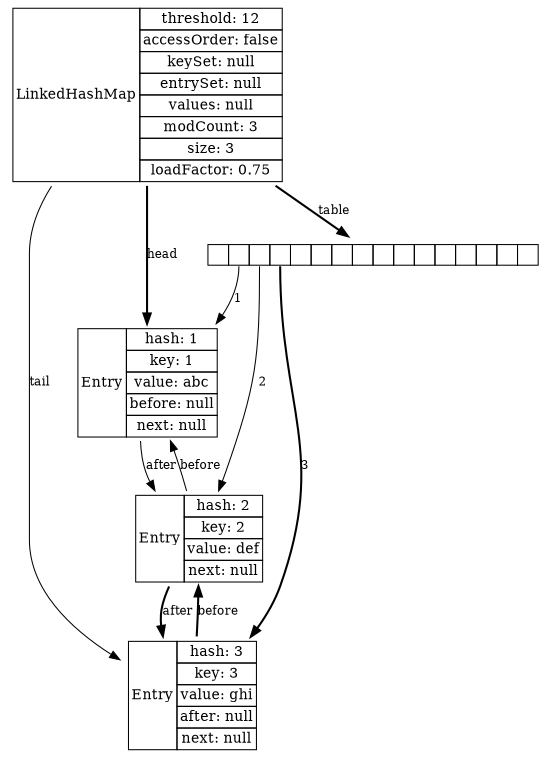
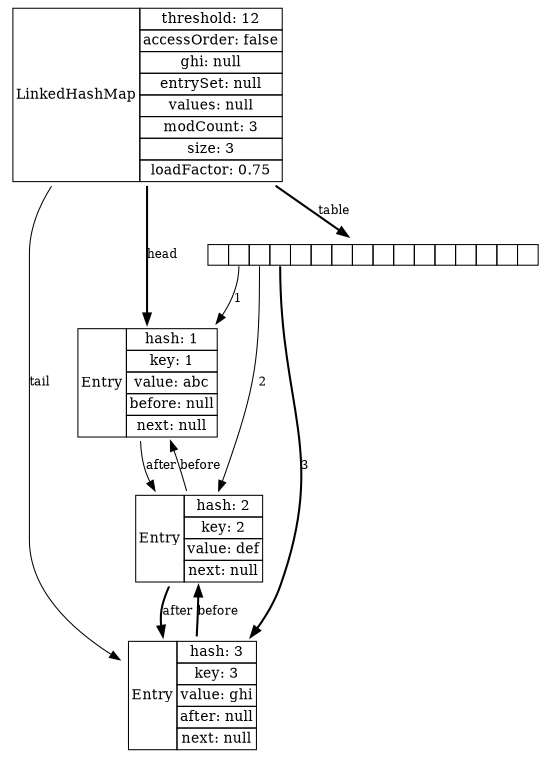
  digraph {
    rankdir=TB
    node [shape=plaintext]
    edge [fontsize=12 style=bold]
-   n1 [label=< 		<table border='0' cellborder='1' cellspacing='0'> 			<tr> 				<td rowspan='9'>LinkedHashMap</td> 			</tr> 			<tr> 				<td>threshold: 12</td> 			</tr> 			<tr> 				<td>accessOrder: false</td> 			</tr> 			<tr> 				<td>keySet: null</td> 			</tr> 			<tr> 				<td>entrySet: null</td> 			</tr> 			<tr> 				<td>values: null</td> 			</tr> 			<tr> 				<td>modCount: 3</td> 			</tr> 			<tr> 				<td>size: 3</td> 			</tr> 			<tr> 				<td>loadFactor: 0.75</td> 			</tr> 		</table> 	>]
+   n1 [label=< 		<table border='0' cellborder='1' cellspacing='0'> 			<tr> 				<td rowspan='9'>LinkedHashMap</td> 			</tr> 			<tr> 				<td>threshold: 12</td> 			</tr> 			<tr> 				<td>accessOrder: false</td> 			</tr> 			<tr> 				<td>ghi: null</td> 			</tr> 			<tr> 				<td>entrySet: null</td> 			</tr> 			<tr> 				<td>values: null</td> 			</tr> 			<tr> 				<td>modCount: 3</td> 			</tr> 			<tr> 				<td>size: 3</td> 			</tr> 			<tr> 				<td>loadFactor: 0.75</td> 			</tr> 		</table> 	>]
    n2 [label=< 		<table border='0' cellborder='1' cellspacing='0'> 			<tr> 				<td rowspan='6'>Entry</td> 			</tr> 			<tr> 				<td>hash: 1</td> 			</tr> 			<tr> 				<td>key: 1</td> 			</tr> 			<tr> 				<td>value: abc</td> 			</tr> 			<tr> 				<td>before: null</td> 			</tr> 			<tr> 				<td>next: null</td> 			</tr> 		</table> 	>]
    n3 [label=< 		<table border='0' cellborder='1' cellspacing='0'> 			<tr> 				<td rowspan='6'>Entry</td> 			</tr> 			<tr> 				<td>hash: 3</td> 			</tr> 			<tr> 				<td>key: 3</td> 			</tr> 			<tr> 				<td>value: ghi</td> 			</tr> 			<tr> 				<td>after: null</td> 			</tr> 			<tr> 				<td>next: null</td> 			</tr> 		</table> 	>]
    n4 [label=< 		<table border='0' cellborder='1' cellspacing='0' cellpadding='9'> 			<tr> 				<td port="f0"></td> 				<td port="f1"></td> 				<td port="f2"></td> 				<td port="f3"></td> 				<td port="f4"></td> 				<td port="f5"></td> 				<td port="f6"></td> 				<td port="f7"></td> 				<td port="f8"></td> 				<td port="f9"></td> 				<td port="f10"></td> 				<td port="f11"></td> 				<td port="f12"></td> 				<td port="f13"></td> 				<td port="f14"></td> 				<td port="f15"></td> 			</tr> 		</table> 	>]
    n5 [label=< 		<table border='0' cellborder='1' cellspacing='0'> 			<tr> 				<td rowspan='5'>Entry</td> 			</tr> 			<tr> 				<td>hash: 2</td> 			</tr> 			<tr> 				<td>key: 2</td> 			</tr> 			<tr> 				<td>value: def</td> 			</tr> 			<tr> 				<td>next: null</td> 			</tr> 		</table> 	>]
    n1 -> n2 [label=head]
    n1 -> n3 [label=tail style=solid]
    n1 -> n4 [label=table]
    n2 -> n5 [label=after style=solid]
    n3 -> n5 [label=before]
    n4 -> n2 [label=1 tailport=f1 style=solid]
    n4 -> n3 [label=3 tailport=f3]
    n4 -> n5 [label=2 tailport=f2 style=solid]
    n5 -> n2 [label=before style=solid]
    n5 -> n3 [label=after]
  }
